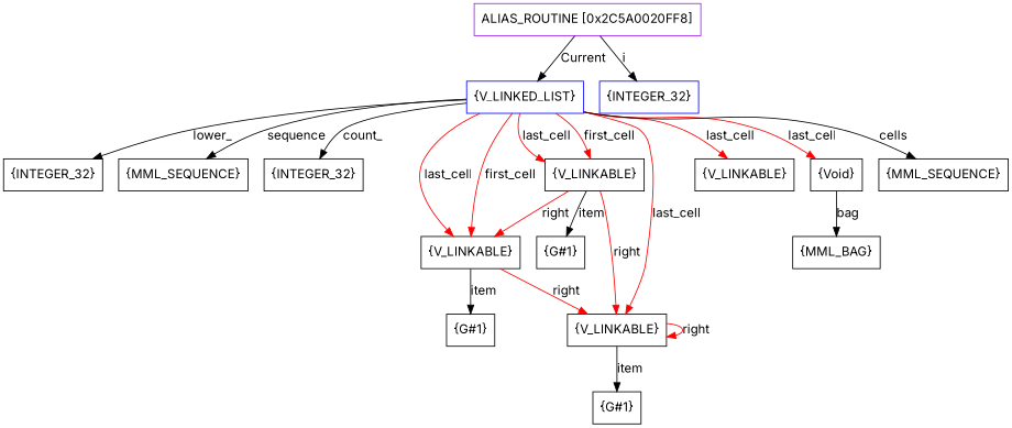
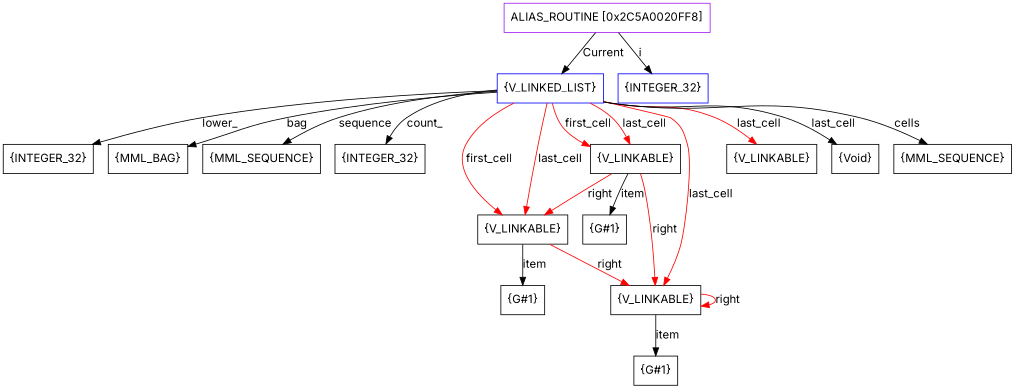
  digraph {
    fontname=Inter
    node [fontname=Inter shape=box]
    edge [color=red fontname=Inter]
    n1 [color=purple label=<ALIAS_ROUTINE [0x2C5A0020FF8]>]
    n2 [color=blue label=<{V_LINKED_LIST}>]
    n3 [color=blue label=<{INTEGER_32}>]
    n4 [label=<{INTEGER_32}>]
    n5 [label=<{MML_BAG}>]
    n6 [label=<{MML_SEQUENCE}>]
    n7 [label=<{INTEGER_32}>]
    n8 [label=<{V_LINKABLE}>]
    n9 [label=<{V_LINKABLE}>]
    n10 [label=<{V_LINKABLE}>]
    n11 [label=<{V_LINKABLE}>]
    n12 [label=<{Void}>]
    n13 [label=<{MML_SEQUENCE}>]
    n14 [label=<{G#1}>]
    n15 [label=<{G#1}>]
    n16 [label=<{G#1}>]
    n1 -> n2 [color=black label=<Current>]
    n1 -> n3 [label=<i> color=""]
    n2 -> n4 [label=<lower_> color=""]
-   n12 -> n5 [label=<bag> color=""]
+   n2 -> n5 [label=<bag> color=""]
    n2 -> n6 [label=<sequence> color=""]
    n2 -> n7 [label=<count_> color=""]
    n2 -> n8 [label=<first_cell>]
    n2 -> n8 [label=<last_cell>]
    n2 -> n9 [label=<first_cell>]
    n2 -> n9 [label=<last_cell>]
    n2 -> n10 [label=<last_cell>]
    n2 -> n11 [label=<last_cell>]
-   n2 -> n12 [label=<last_cell>]
+   n2 -> n12 [color=black label=<last_cell>]
    n2 -> n13 [label=<cells> color=""]
    n8 -> n9 [label=<right>]
    n8 -> n10 [label=<right>]
    n8 -> n14 [label=<item> color=""]
    n9 -> n10 [label=<right>]
    n9 -> n15 [label=<item> color=""]
    n10 -> n10 [label=<right>]
    n10 -> n16 [label=<item> color=""]
  }
